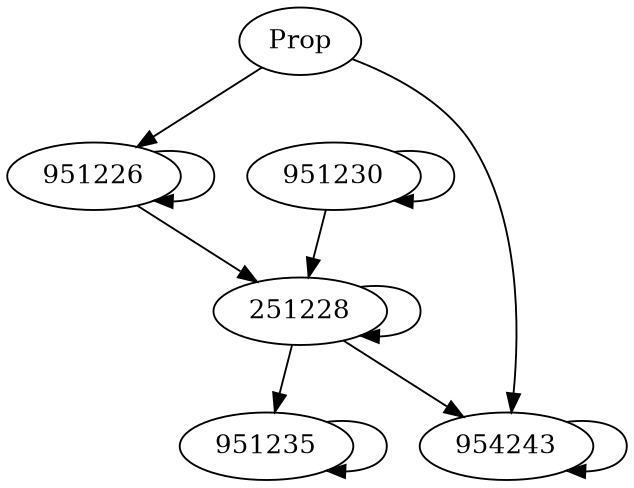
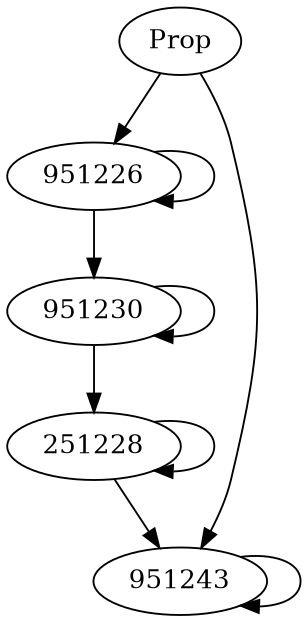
  digraph {
    Prop
    951226
-   951243 [label=954243]
+   951243
    951230
    n5 [label=251228]
-   951235
    Prop -> 951226
    Prop -> 951243
    951226 -> 951226
-   951226 -> n5
+   951226 -> 951230
    951243 -> 951243
    951230 -> 951230
    951230 -> n5
    n5 -> 951243
    n5 -> n5
-   n5 -> 951235
-   951235 -> 951235
  }
